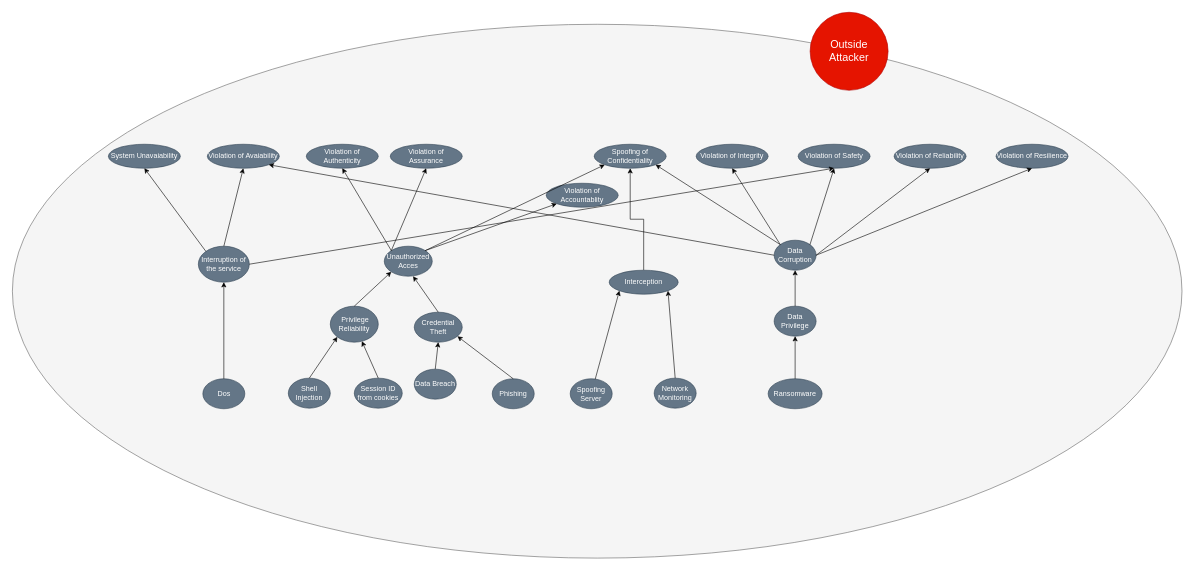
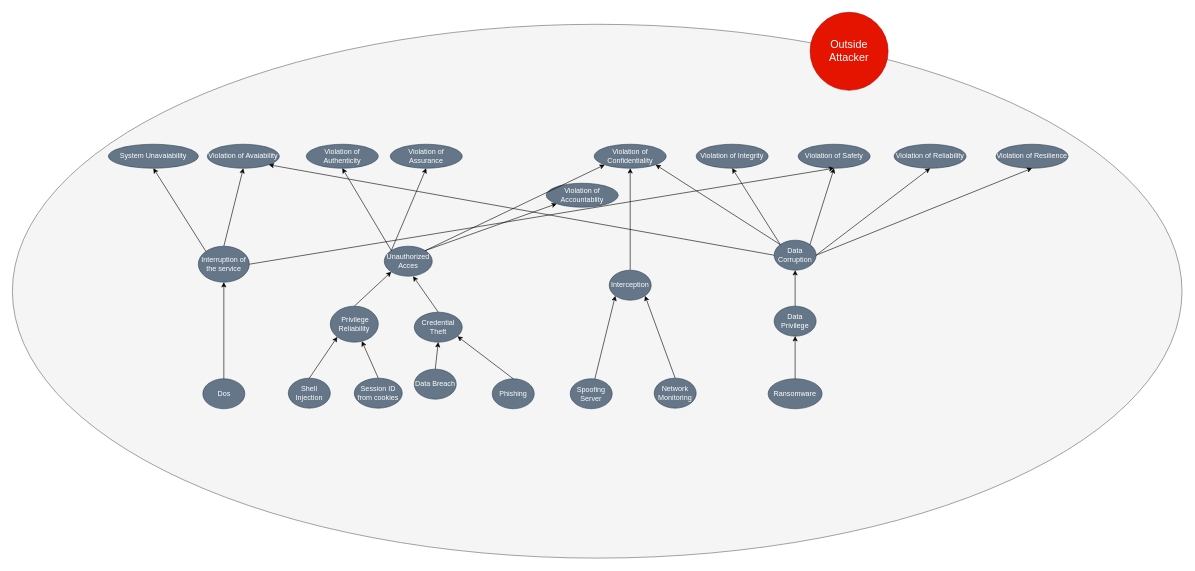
  <mxCell id="0" />
  <mxCell id="1" parent="0" />
  <mxCell id="2" value="" style="ellipse;whiteSpace=wrap;html=1;fillColor=#f5f5f5;strokeColor=#666666;fontColor=#333333;" parent="1" vertex="1"><mxGeometry x="20" y="40" width="1950" height="890" as="geometry" /></mxCell>
  <mxCell id="3" value="&lt;font style=&quot;font-size: 18px&quot;&gt;Outside Attacker&lt;/font&gt;" style="ellipse;whiteSpace=wrap;html=1;aspect=fixed;fillColor=#e51400;strokeColor=#B20000;fontColor=#ffffff;" parent="1" vertex="1"><mxGeometry x="1350" y="20" width="130" height="130" as="geometry" /></mxCell>
- <mxCell id="4" value="System Unavaiability" style="ellipse;whiteSpace=wrap;html=1;fillColor=#647687;strokeColor=#314354;fontColor=#ffffff;" parent="1" vertex="1"><mxGeometry x="180" y="240" width="120" height="40" as="geometry" /></mxCell>
+ <mxCell id="4" value="System Unavaiability" style="ellipse;whiteSpace=wrap;html=1;fillColor=#647687;strokeColor=#314354;fontColor=#ffffff;" parent="1" vertex="1"><mxGeometry x="180" y="240" width="150" height="40" as="geometry" /></mxCell>
  <mxCell id="5" value="Violation of Avaiability" style="ellipse;whiteSpace=wrap;html=1;fillColor=#647687;strokeColor=#314354;fontColor=#ffffff;" parent="1" vertex="1"><mxGeometry x="345" y="240" width="120" height="40" as="geometry" /></mxCell>
  <mxCell id="6" value="Violation of Authenticity" style="ellipse;whiteSpace=wrap;html=1;fillColor=#647687;strokeColor=#314354;fontColor=#ffffff;" parent="1" vertex="1"><mxGeometry x="510" y="240" width="120" height="40" as="geometry" /></mxCell>
  <mxCell id="7" value="Violation of Assurance" style="ellipse;whiteSpace=wrap;html=1;fillColor=#647687;strokeColor=#314354;fontColor=#ffffff;" parent="1" vertex="1"><mxGeometry x="650" y="240" width="120" height="40" as="geometry" /></mxCell>
  <mxCell id="8" value="Violation of Accountablity" style="ellipse;whiteSpace=wrap;html=1;fillColor=#647687;strokeColor=#314354;fontColor=#ffffff;" parent="1" vertex="1"><mxGeometry x="910" y="305" width="120" height="40" as="geometry" /></mxCell>
- <mxCell id="9" value="Spoofing of Confidentiality" style="ellipse;whiteSpace=wrap;html=1;fillColor=#647687;strokeColor=#314354;fontColor=#ffffff;" parent="1" vertex="1"><mxGeometry x="990" y="240" width="120" height="40" as="geometry" /></mxCell>
+ <mxCell id="9" value="Violation of Confidentiality" style="ellipse;whiteSpace=wrap;html=1;fillColor=#647687;strokeColor=#314354;fontColor=#ffffff;" parent="1" vertex="1"><mxGeometry x="990" y="240" width="120" height="40" as="geometry" /></mxCell>
  <mxCell id="10" value="Violation of Integrity" style="ellipse;whiteSpace=wrap;html=1;fillColor=#647687;strokeColor=#314354;fontColor=#ffffff;" parent="1" vertex="1"><mxGeometry x="1160" y="240" width="120" height="40" as="geometry" /></mxCell>
  <mxCell id="11" value="Violation of Safety" style="ellipse;whiteSpace=wrap;html=1;fillColor=#647687;strokeColor=#314354;fontColor=#ffffff;" parent="1" vertex="1"><mxGeometry x="1330" y="240" width="120" height="40" as="geometry" /></mxCell>
  <mxCell id="12" value="Violation of Reliability" style="ellipse;whiteSpace=wrap;html=1;fillColor=#647687;strokeColor=#314354;fontColor=#ffffff;" parent="1" vertex="1"><mxGeometry x="1490" y="240" width="120" height="40" as="geometry" /></mxCell>
  <mxCell id="13" value="Violation of Resilience" style="ellipse;whiteSpace=wrap;html=1;fillColor=#647687;strokeColor=#314354;fontColor=#ffffff;" parent="1" vertex="1"><mxGeometry x="1660" y="240" width="120" height="40" as="geometry" /></mxCell>
  <mxCell id="14" value="Dos" style="ellipse;whiteSpace=wrap;html=1;fillColor=#647687;strokeColor=#314354;fontColor=#ffffff;" parent="1" vertex="1"><mxGeometry x="337.5" y="631" width="70" height="50" as="geometry" /></mxCell>
  <mxCell id="15" value="Interruption of the service" style="ellipse;whiteSpace=wrap;html=1;fillColor=#647687;strokeColor=#314354;fontColor=#ffffff;" parent="1" vertex="1"><mxGeometry x="330" y="410" width="85" height="60" as="geometry" /></mxCell>
  <mxCell id="16" value="" style="endArrow=classic;html=1;exitX=0;exitY=0;exitDx=0;exitDy=0;entryX=0.5;entryY=1;entryDx=0;entryDy=0;endFill=1;" parent="1" source="15" target="4" edge="1"><mxGeometry width="50" height="50" relative="1" as="geometry"><mxPoint x="330" y="400" as="sourcePoint" /><mxPoint x="380" y="350" as="targetPoint" /></mxGeometry></mxCell>
  <mxCell id="17" value="" style="endArrow=classic;html=1;exitX=0.5;exitY=0;exitDx=0;exitDy=0;entryX=0.5;entryY=1;entryDx=0;entryDy=0;endFill=1;" parent="1" source="15" target="5" edge="1"><mxGeometry width="50" height="50" relative="1" as="geometry"><mxPoint x="480" y="400" as="sourcePoint" /><mxPoint x="530" y="350" as="targetPoint" /></mxGeometry></mxCell>
  <mxCell id="18" value="" style="endArrow=classic;html=1;exitX=0.5;exitY=0;exitDx=0;exitDy=0;entryX=0.5;entryY=1;entryDx=0;entryDy=0;endFill=1;" parent="1" source="14" target="15" edge="1"><mxGeometry width="50" height="50" relative="1" as="geometry"><mxPoint x="390" y="530" as="sourcePoint" /><mxPoint x="440" y="480" as="targetPoint" /></mxGeometry></mxCell>
  <mxCell id="19" value="" style="endArrow=classic;html=1;exitX=1;exitY=0.5;exitDx=0;exitDy=0;entryX=0.5;entryY=1;entryDx=0;entryDy=0;endFill=1;" parent="1" source="15" target="11" edge="1"><mxGeometry width="50" height="50" relative="1" as="geometry"><mxPoint x="810" y="450" as="sourcePoint" /><mxPoint x="860" y="400" as="targetPoint" /></mxGeometry></mxCell>
  <mxCell id="20" value="Phishing" style="ellipse;whiteSpace=wrap;html=1;fillColor=#647687;strokeColor=#314354;fontColor=#ffffff;" parent="1" vertex="1"><mxGeometry x="820" y="631" width="70" height="50" as="geometry" /></mxCell>
  <mxCell id="21" value="Shell Injection" style="ellipse;whiteSpace=wrap;html=1;fillColor=#647687;strokeColor=#314354;fontColor=#ffffff;" parent="1" vertex="1"><mxGeometry x="480" y="630" width="70" height="50" as="geometry" /></mxCell>
  <mxCell id="22" value="Spoofing Server" style="ellipse;whiteSpace=wrap;html=1;fillColor=#647687;strokeColor=#314354;fontColor=#ffffff;" parent="1" vertex="1"><mxGeometry x="950" y="631" width="70" height="50" as="geometry" /></mxCell>
  <mxCell id="23" value="Session ID from cookies" style="ellipse;whiteSpace=wrap;html=1;fillColor=#647687;strokeColor=#314354;fontColor=#ffffff;" parent="1" vertex="1"><mxGeometry x="590" y="630" width="80" height="50" as="geometry" /></mxCell>
  <mxCell id="24" value="Network Monitoring" style="ellipse;whiteSpace=wrap;html=1;fillColor=#647687;strokeColor=#314354;fontColor=#ffffff;" parent="1" vertex="1"><mxGeometry x="1090" y="630" width="70" height="50" as="geometry" /></mxCell>
  <mxCell id="25" value="&amp;nbsp;Privilege Reliability" style="ellipse;whiteSpace=wrap;html=1;fillColor=#647687;strokeColor=#314354;fontColor=#ffffff;" parent="1" vertex="1"><mxGeometry x="550" y="510" width="80" height="60" as="geometry" /></mxCell>
  <mxCell id="26" value="" style="endArrow=classic;html=1;exitX=0.5;exitY=0;exitDx=0;exitDy=0;entryX=0;entryY=1;entryDx=0;entryDy=0;" parent="1" source="21" target="25" edge="1"><mxGeometry width="50" height="50" relative="1" as="geometry"><mxPoint x="590" y="630" as="sourcePoint" /><mxPoint x="640" y="580" as="targetPoint" /></mxGeometry></mxCell>
  <mxCell id="27" value="Unauthorized Acces" style="ellipse;whiteSpace=wrap;html=1;fillColor=#647687;strokeColor=#314354;fontColor=#ffffff;" parent="1" vertex="1"><mxGeometry x="640" y="410" width="80" height="50" as="geometry" /></mxCell>
  <mxCell id="28" value="" style="endArrow=classic;html=1;entryX=0;entryY=1;entryDx=0;entryDy=0;exitX=0.5;exitY=0;exitDx=0;exitDy=0;" parent="1" source="25" target="27" edge="1"><mxGeometry width="50" height="50" relative="1" as="geometry"><mxPoint x="680" y="520" as="sourcePoint" /><mxPoint x="720" y="480" as="targetPoint" /></mxGeometry></mxCell>
  <mxCell id="29" value="" style="endArrow=classic;html=1;exitX=0.5;exitY=0;exitDx=0;exitDy=0;" parent="1" source="23" target="25" edge="1"><mxGeometry width="50" height="50" relative="1" as="geometry"><mxPoint x="770" y="650" as="sourcePoint" /><mxPoint x="820" y="600" as="targetPoint" /></mxGeometry></mxCell>
  <mxCell id="30" value="" style="endArrow=classic;html=1;exitX=0;exitY=0;exitDx=0;exitDy=0;entryX=0.5;entryY=1;entryDx=0;entryDy=0;" parent="1" source="27" target="6" edge="1"><mxGeometry width="50" height="50" relative="1" as="geometry"><mxPoint x="640" y="350" as="sourcePoint" /><mxPoint x="690" y="300" as="targetPoint" /></mxGeometry></mxCell>
  <mxCell id="31" value="" style="endArrow=classic;html=1;exitX=0;exitY=0;exitDx=0;exitDy=0;entryX=0.5;entryY=1;entryDx=0;entryDy=0;" parent="1" source="27" target="7" edge="1"><mxGeometry width="50" height="50" relative="1" as="geometry"><mxPoint x="720" y="380" as="sourcePoint" /><mxPoint x="770" y="330" as="targetPoint" /></mxGeometry></mxCell>
  <mxCell id="32" value="" style="endArrow=classic;html=1;exitX=1;exitY=0;exitDx=0;exitDy=0;entryX=0;entryY=1;entryDx=0;entryDy=0;" parent="1" source="27" target="8" edge="1"><mxGeometry width="50" height="50" relative="1" as="geometry"><mxPoint x="850" y="450" as="sourcePoint" /><mxPoint x="900" y="400" as="targetPoint" /></mxGeometry></mxCell>
  <mxCell id="33" value="" style="endArrow=classic;html=1;exitX=1;exitY=0;exitDx=0;exitDy=0;entryX=0;entryY=1;entryDx=0;entryDy=0;" parent="1" source="27" target="9" edge="1"><mxGeometry width="50" height="50" relative="1" as="geometry"><mxPoint x="940" y="450" as="sourcePoint" /><mxPoint x="990" y="400" as="targetPoint" /></mxGeometry></mxCell>
  <mxCell id="34" value="Credential Theft" style="ellipse;whiteSpace=wrap;html=1;fillColor=#647687;strokeColor=#314354;fontColor=#ffffff;" parent="1" vertex="1"><mxGeometry x="690" y="520" width="80" height="50" as="geometry" /></mxCell>
  <mxCell id="35" value="" style="endArrow=classic;html=1;exitX=0.5;exitY=0;exitDx=0;exitDy=0;entryX=0.9;entryY=0.804;entryDx=0;entryDy=0;entryPerimeter=0;" parent="1" source="20" target="34" edge="1"><mxGeometry width="50" height="50" relative="1" as="geometry"><mxPoint x="910" y="630" as="sourcePoint" /><mxPoint x="960" y="580" as="targetPoint" /></mxGeometry></mxCell>
  <mxCell id="36" value="" style="endArrow=classic;html=1;exitX=0.5;exitY=0;exitDx=0;exitDy=0;entryX=0.6;entryY=1;entryDx=0;entryDy=0;entryPerimeter=0;" parent="1" source="34" target="27" edge="1"><mxGeometry width="50" height="50" relative="1" as="geometry"><mxPoint x="800" y="500" as="sourcePoint" /><mxPoint x="850" y="450" as="targetPoint" /></mxGeometry></mxCell>
  <mxCell id="37" value="Data Breach" style="ellipse;whiteSpace=wrap;html=1;fillColor=#647687;strokeColor=#314354;fontColor=#ffffff;" parent="1" vertex="1"><mxGeometry x="690" y="615" width="70" height="50" as="geometry" /></mxCell>
  <mxCell id="38" value="" style="endArrow=classic;html=1;exitX=0.5;exitY=0;exitDx=0;exitDy=0;entryX=0.5;entryY=1;entryDx=0;entryDy=0;" parent="1" source="37" target="34" edge="1"><mxGeometry width="50" height="50" relative="1" as="geometry"><mxPoint x="840" y="630" as="sourcePoint" /><mxPoint x="890" y="580" as="targetPoint" /></mxGeometry></mxCell>
  <mxCell id="39" style="edgeStyle=orthogonalEdgeStyle;rounded=0;orthogonalLoop=1;jettySize=auto;html=1;exitX=0.5;exitY=0;exitDx=0;exitDy=0;entryX=0.5;entryY=1;entryDx=0;entryDy=0;" parent="1" source="40" target="9" edge="1"><mxGeometry relative="1" as="geometry" /></mxCell>
- <mxCell id="40" value="Interception" style="ellipse;whiteSpace=wrap;html=1;fillColor=#647687;strokeColor=#314354;fontColor=#ffffff;" parent="1" vertex="1"><mxGeometry x="1015" y="450" width="115" height="40" as="geometry" /></mxCell>
+ <mxCell id="40" value="Interception" style="ellipse;whiteSpace=wrap;html=1;fillColor=#647687;strokeColor=#314354;fontColor=#ffffff;" parent="1" vertex="1"><mxGeometry x="1015" y="450" width="70" height="50" as="geometry" /></mxCell>
  <mxCell id="41" value="Ransomware" style="ellipse;whiteSpace=wrap;html=1;fillColor=#647687;strokeColor=#314354;fontColor=#ffffff;" parent="1" vertex="1"><mxGeometry x="1280" y="631" width="90" height="50" as="geometry" /></mxCell>
  <mxCell id="42" value="" style="endArrow=classic;html=1;entryX=0;entryY=1;entryDx=0;entryDy=0;endFill=1;" parent="1" source="22" target="40" edge="1"><mxGeometry width="50" height="50" relative="1" as="geometry"><mxPoint x="940" y="530" as="sourcePoint" /><mxPoint x="990" y="480" as="targetPoint" /></mxGeometry></mxCell>
  <mxCell id="43" value="" style="endArrow=classic;html=1;exitX=0.5;exitY=0;exitDx=0;exitDy=0;entryX=1;entryY=1;entryDx=0;entryDy=0;endFill=1;" parent="1" source="24" target="40" edge="1"><mxGeometry width="50" height="50" relative="1" as="geometry"><mxPoint x="1130" y="540" as="sourcePoint" /><mxPoint x="1180" y="490" as="targetPoint" /></mxGeometry></mxCell>
  <mxCell id="44" value="Data Privilege" style="ellipse;whiteSpace=wrap;html=1;fillColor=#647687;strokeColor=#314354;fontColor=#ffffff;" parent="1" vertex="1"><mxGeometry x="1290" y="510" width="70" height="50" as="geometry" /></mxCell>
  <mxCell id="45" value="Data Corruption" style="ellipse;whiteSpace=wrap;html=1;fillColor=#647687;strokeColor=#314354;fontColor=#ffffff;" parent="1" vertex="1"><mxGeometry x="1290" y="400" width="70" height="50" as="geometry" /></mxCell>
  <mxCell id="46" value="" style="endArrow=classic;html=1;exitX=0.5;exitY=0;exitDx=0;exitDy=0;entryX=0.5;entryY=1;entryDx=0;entryDy=0;" parent="1" source="41" target="44" edge="1"><mxGeometry width="50" height="50" relative="1" as="geometry"><mxPoint x="1300" y="630" as="sourcePoint" /><mxPoint x="1350" y="580" as="targetPoint" /></mxGeometry></mxCell>
  <mxCell id="47" value="" style="endArrow=classic;html=1;exitX=0.5;exitY=0;exitDx=0;exitDy=0;entryX=0.5;entryY=1;entryDx=0;entryDy=0;" parent="1" source="44" target="45" edge="1"><mxGeometry width="50" height="50" relative="1" as="geometry"><mxPoint x="1390" y="500" as="sourcePoint" /><mxPoint x="1440" y="450" as="targetPoint" /></mxGeometry></mxCell>
  <mxCell id="48" value="" style="endArrow=classic;html=1;exitX=1;exitY=0.5;exitDx=0;exitDy=0;entryX=0.5;entryY=1;entryDx=0;entryDy=0;" parent="1" source="45" target="13" edge="1"><mxGeometry width="50" height="50" relative="1" as="geometry"><mxPoint x="1620" y="400" as="sourcePoint" /><mxPoint x="1670" y="350" as="targetPoint" /></mxGeometry></mxCell>
  <mxCell id="49" value="" style="endArrow=classic;html=1;exitX=1;exitY=0.5;exitDx=0;exitDy=0;entryX=0.5;entryY=1;entryDx=0;entryDy=0;" parent="1" source="45" target="12" edge="1"><mxGeometry width="50" height="50" relative="1" as="geometry"><mxPoint x="1450" y="360" as="sourcePoint" /><mxPoint x="1500" y="310" as="targetPoint" /></mxGeometry></mxCell>
  <mxCell id="50" value="" style="endArrow=classic;html=1;exitX=1;exitY=0;exitDx=0;exitDy=0;entryX=0.5;entryY=1;entryDx=0;entryDy=0;" parent="1" source="45" target="11" edge="1"><mxGeometry width="50" height="50" relative="1" as="geometry"><mxPoint x="1330" y="390" as="sourcePoint" /><mxPoint x="1380" y="340" as="targetPoint" /></mxGeometry></mxCell>
  <mxCell id="51" value="" style="endArrow=classic;html=1;exitX=0;exitY=0;exitDx=0;exitDy=0;entryX=0.5;entryY=1;entryDx=0;entryDy=0;" parent="1" source="45" target="10" edge="1"><mxGeometry width="50" height="50" relative="1" as="geometry"><mxPoint x="1240" y="390" as="sourcePoint" /><mxPoint x="1290" y="340" as="targetPoint" /></mxGeometry></mxCell>
  <mxCell id="52" value="" style="endArrow=classic;html=1;exitX=0;exitY=0;exitDx=0;exitDy=0;entryX=1;entryY=1;entryDx=0;entryDy=0;" parent="1" source="45" target="9" edge="1"><mxGeometry width="50" height="50" relative="1" as="geometry"><mxPoint x="1160" y="410" as="sourcePoint" /><mxPoint x="1210" y="360" as="targetPoint" /></mxGeometry></mxCell>
  <mxCell id="53" value="" style="endArrow=classic;html=1;exitX=0;exitY=0.5;exitDx=0;exitDy=0;entryX=1;entryY=1;entryDx=0;entryDy=0;" parent="1" source="45" target="5" edge="1"><mxGeometry width="50" height="50" relative="1" as="geometry"><mxPoint x="1200" y="490" as="sourcePoint" /><mxPoint x="1250" y="440" as="targetPoint" /></mxGeometry></mxCell>
